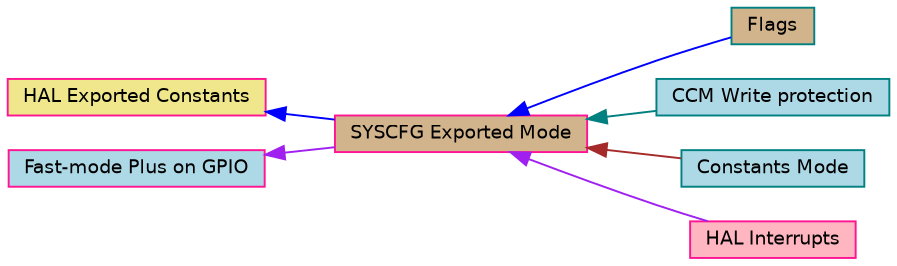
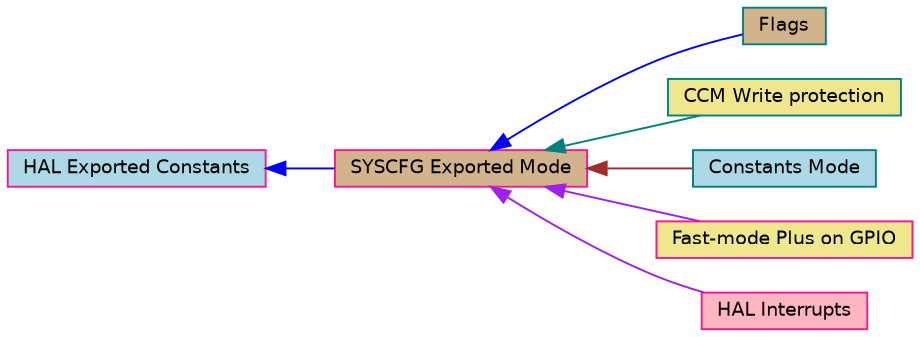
  digraph {
    fontname="DejaVu Sans"
    rankdir=LR
    node [color=deeppink fillcolor=tan fontname="DejaVu Sans" fontsize=10 shape=box style=filled]
    edge [color=blue dir=back fontname="DejaVu Sans" fontsize=10 labelfontname=Helvetica labelfontsize=10 shape=plaintext style=solid]
    n1 [color=teal height=0.2 label=Flags width=0.4]
-   n2 [color=teal fillcolor=lightblue height=0.2 label="CCM Write protection" width=0.4]
-   n3 [fillcolor=khaki height=0.2 label="HAL Exported Constants" width=0.4]
+   n2 [color=teal fillcolor=khaki height=0.2 label="CCM Write protection" width=0.4]
+   n3 [fillcolor=lightblue height=0.2 label="HAL Exported Constants" width=0.4]
    n4 [fontcolor=black height=0.2 label="SYSCFG Exported Mode" width=0.4]
    n5 [color=teal fillcolor=lightblue height=0.2 label="Constants Mode" width=0.4]
-   n6 [fillcolor=lightblue height=0.2 label="Fast-mode Plus on GPIO" width=0.4]
+   n6 [fillcolor=khaki height=0.2 label="Fast-mode Plus on GPIO" width=0.4]
    n7 [fillcolor=lightpink height=0.2 label="HAL Interrupts" width=0.4]
    n3 -> n4
    n4 -> n1
    n4 -> n2 [color=teal]
    n4 -> n5 [color=brown]
-   n6 -> n4 [color=purple]
+   n4 -> n6 [color=purple]
    n4 -> n7 [color=purple]
  }
